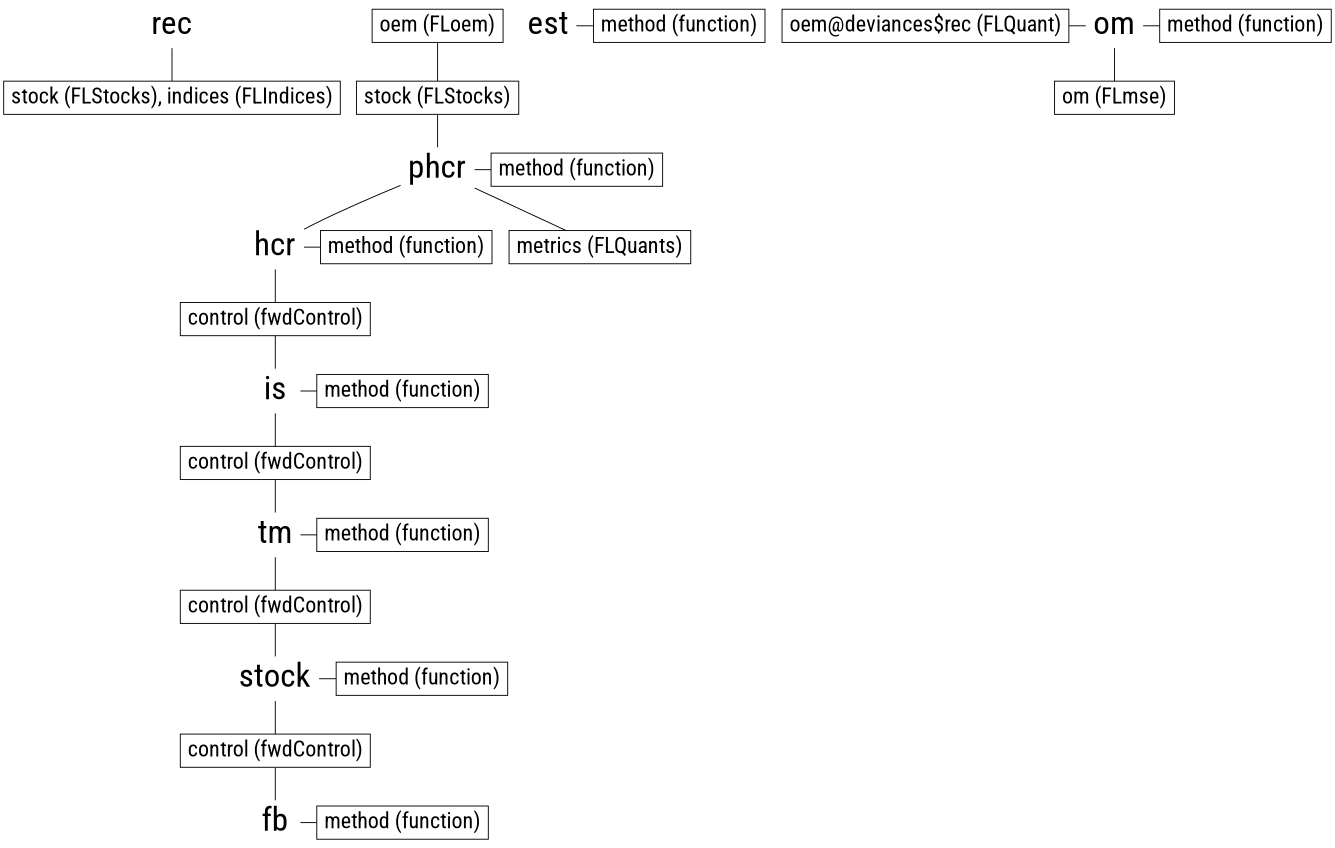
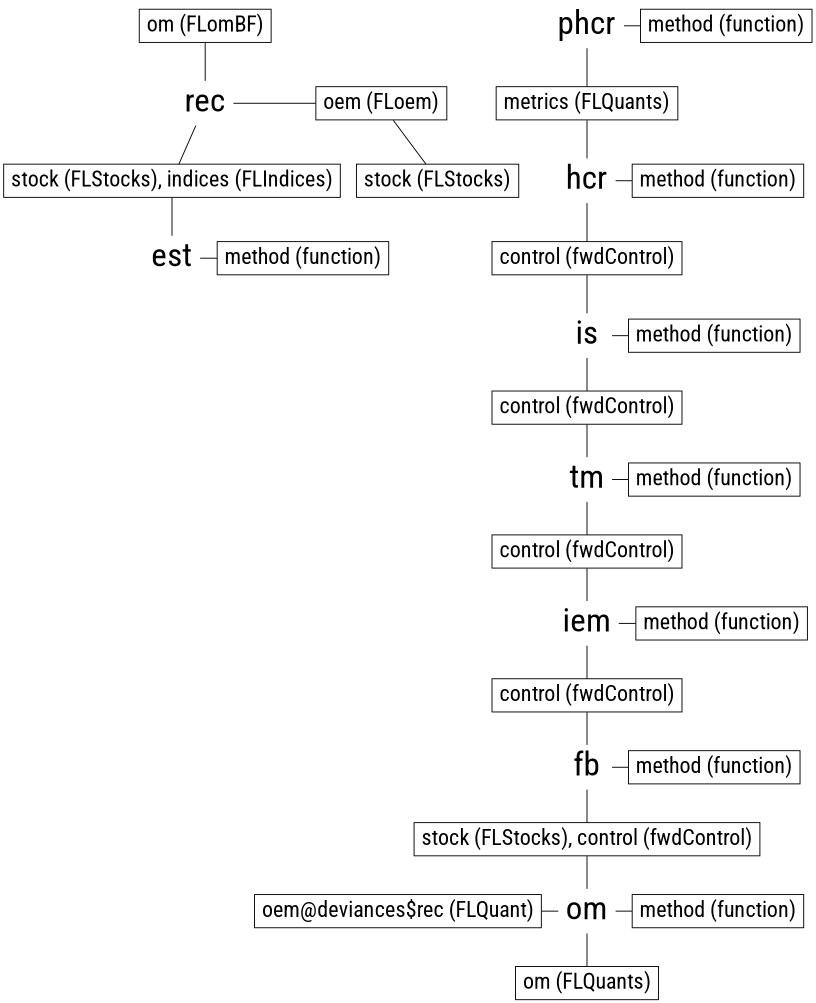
  graph {
    fontname="Roboto Condensed"
    node [fontname="Roboto Condensed" fontsize=24 shape=box]
    edge [arrowhead=none fontname="Roboto Condensed"]
    n1 [fontcolor="#000000" fontsize=36 label=rec shape=plaintext]
    n2 [label="oem (FLoem)"]
    est [fontcolor="#000000" fontsize=36 shape=plaintext]
    n4 [label="method (function)"]
    phcr [fontcolor="#000000" fontsize=36 shape=plaintext]
    n6 [label="method (function)"]
    hcr [fontcolor="#000000" fontsize=36 shape=plaintext]
    n8 [label="method (function)"]
    is [fontcolor="#000000" fontsize=36 shape=plaintext]
    n10 [label="method (function)"]
    tm [fontcolor="#000000" fontsize=36 shape=plaintext]
    n12 [label="method (function)"]
-   iem [fontcolor="#000000" fontsize=36 shape=plaintext label=stock]
+   iem [fontcolor="#000000" fontsize=36 shape=plaintext]
    n14 [label="method (function)"]
    fb [fontcolor="#000000" fontsize=36 shape=plaintext]
    n16 [label="method (function)"]
    om [fontcolor="#000000" fontsize=36 shape=plaintext]
    n18 [label="method (function)"]
    n19 [label="oem@deviances$rec (FLQuant)"]
    n20 [label="stock (FLStocks), indices (FLIndices)"]
    n21 [label="stock (FLStocks)"]
    n22 [label="metrics (FLQuants)"]
    n23 [label="control (fwdControl)"]
    n24 [label="control (fwdControl)"]
    n25 [label="control (fwdControl)"]
    n26 [label="control (fwdControl)"]
-   n28 [label="om (FLmse)"]
+   n27 [label="stock (FLStocks), control (fwdControl)"]
+   n28 [label="om (FLQuants)"]
+   n29 [label="om (FLomBF)"]
    subgraph sub_1 {
      rank=same
      n1
      n2
    }
    subgraph sub_2 {
      rank=same
      est
      n4
    }
    subgraph sub_3 {
      rank=same
      phcr
      n6
    }
    subgraph sub_4 {
      rank=same
      hcr
      n8
    }
    subgraph sub_5 {
      rank=same
      is
      n10
    }
    subgraph sub_6 {
      rank=same
      tm
      n12
    }
    subgraph sub_7 {
      rank=same
      iem
      n14
    }
    subgraph sub_8 {
      rank=same
      fb
      n16
    }
    subgraph sub_9 {
      rank=same
      om
      n18
      n19
    }
+   n1 -- n2
    n1 -- n20
    n2 -- n21
    est -- n4
    phcr -- n6
    phcr -- n22
    hcr -- n8
    hcr -- n23
    is -- n10
    is -- n24
    tm -- n12
    tm -- n25
    iem -- n14
    iem -- n26
    fb -- n16
+   fb -- n27
    om -- n18
    om -- n28
    n19 -- om
-   n21 -- phcr
-   phcr -- hcr
+   n20 -- est
+   n22 -- hcr
    n23 -- is
    n24 -- tm
    n25 -- iem
    n26 -- fb
+   n27 -- om
+   n29 -- n1
  }
